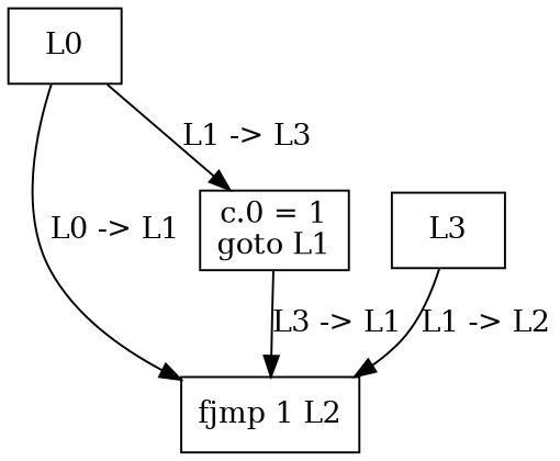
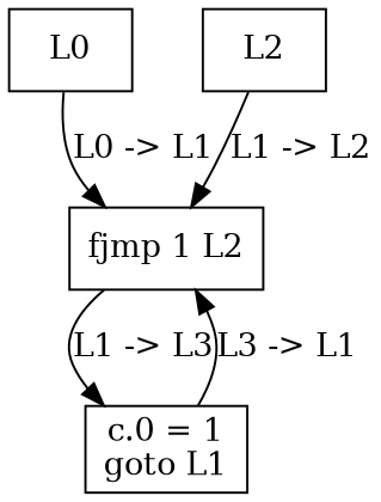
  digraph {
    node [shape=rectangle]
    n1 [label="fjmp 1 L2"]
    L0
    n3 [label="c.0 = 1\ngoto L1"]
-   L2 [label=L3]
-   L0 -> n3 [label="L1 -> L3"]
+   L2
+   n1 -> n3 [label="L1 -> L3"]
    L0 -> n1 [label="L0 -> L1"]
    n3 -> n1 [label="L3 -> L1"]
    L2 -> n1 [label="L1 -> L2"]
  }
